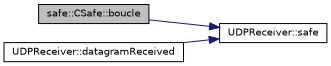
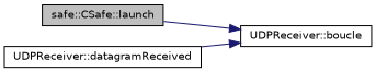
  digraph {
    fontname="DejaVu Sans"
    rankdir=LR
    node [color=black fontname="DejaVu Sans" fontsize=10 shape=record]
    edge [color=midnightblue fontname="DejaVu Sans" fontsize=10 labelfontname=FreeSans labelfontsize=10 style=solid]
-   n1 [fillcolor=grey75 fontcolor=black height=0.2 label="safe::CSafe::boucle" style=filled width=0.4]
-   n2 [height=0.2 label="UDPReceiver::safe" width=0.4]
+   n1 [fillcolor=grey75 fontcolor=black height=0.2 label="safe::CSafe::launch" style=filled width=0.4]
+   n2 [height=0.2 label="UDPReceiver::boucle" width=0.4]
    n3 [height=0.2 label="UDPReceiver::datagramReceived" width=0.4]
    n1 -> n2
    n3 -> n2
  }
